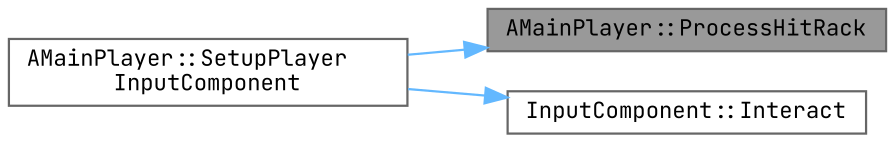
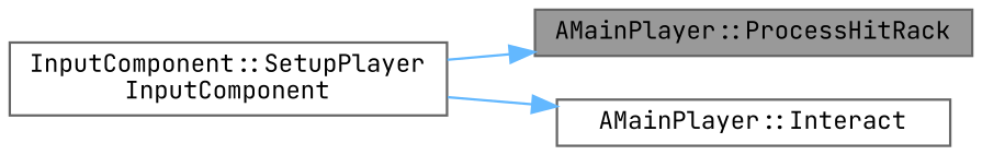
  digraph {
    fontname="JetBrains Mono"
    rankdir=RL
    node [color=grey40 fillcolor=white fontname="JetBrains Mono" fontsize=10 shape=box style=filled]
    edge [color=steelblue1 dir=back fontname="JetBrains Mono" fontsize=10 labelfontname=Helvetica labelfontsize=10 style=solid]
    n1 [color=gray40 fillcolor=grey60 fontcolor=black height=0.2 label="AMainPlayer::ProcessHitRack" width=0.4]
-   n2 [height=0.2 label="AMainPlayer::SetupPlayer\lInputComponent" width=0.4]
-   n3 [height=0.2 label="InputComponent::Interact" width=0.4]
+   n2 [height=0.2 label="InputComponent::SetupPlayer\lInputComponent" width=0.4]
+   n3 [height=0.2 label="AMainPlayer::Interact" width=0.4]
    n1 -> n2
    n3 -> n2
  }
